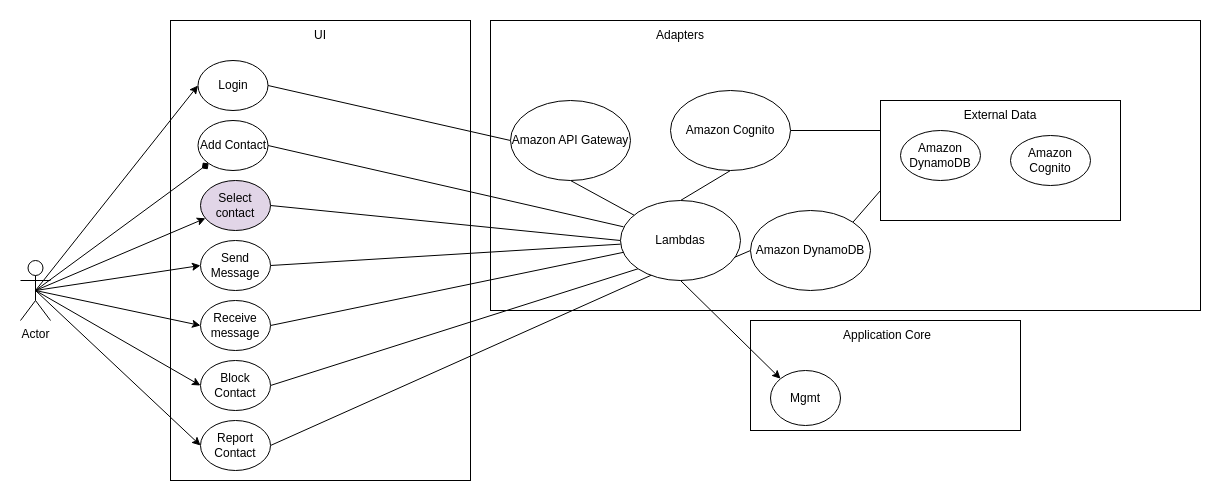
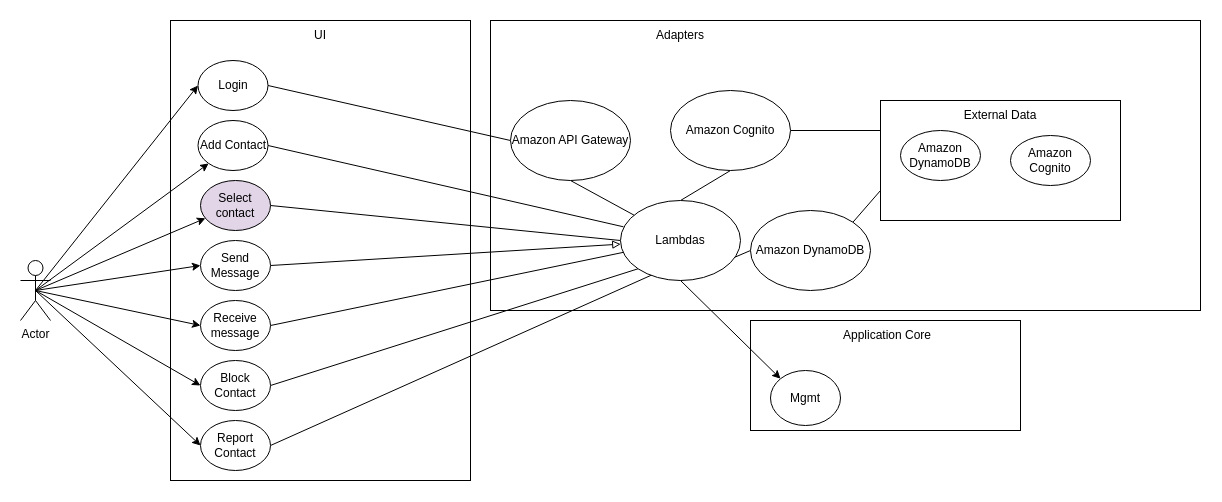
  <mxCell id="0" />
  <mxCell id="1" parent="0" />
  <mxCell id="2" value="" style="rounded=0;whiteSpace=wrap;html=1;" vertex="1" parent="1"><mxGeometry x="750" y="320" width="270" height="110" as="geometry" /></mxCell>
  <mxCell id="3" value="" style="rounded=0;whiteSpace=wrap;html=1;" vertex="1" parent="1"><mxGeometry x="490" y="20" width="710" height="290" as="geometry" /></mxCell>
  <mxCell id="4" value="" style="rounded=0;whiteSpace=wrap;html=1;" vertex="1" parent="1"><mxGeometry x="170" y="20" width="300" height="460" as="geometry" /></mxCell>
  <mxCell id="5" style="rounded=0;orthogonalLoop=1;jettySize=auto;html=1;exitX=0.5;exitY=0.5;exitDx=0;exitDy=0;exitPerimeter=0;entryX=0;entryY=0.5;entryDx=0;entryDy=0;" edge="1" parent="1" source="12" target="14"><mxGeometry relative="1" as="geometry" /></mxCell>
- <mxCell id="6" style="rounded=0;orthogonalLoop=1;jettySize=auto;html=1;exitX=0.5;exitY=0.5;exitDx=0;exitDy=0;exitPerimeter=0;endArrow=diamond;" edge="1" parent="1" source="12" target="22"><mxGeometry relative="1" as="geometry" /></mxCell>
+ <mxCell id="6" style="rounded=0;orthogonalLoop=1;jettySize=auto;html=1;exitX=0.5;exitY=0.5;exitDx=0;exitDy=0;exitPerimeter=0;" edge="1" parent="1" source="12" target="22"><mxGeometry relative="1" as="geometry" /></mxCell>
  <mxCell id="7" style="rounded=0;orthogonalLoop=1;jettySize=auto;html=1;exitX=0.5;exitY=0.5;exitDx=0;exitDy=0;exitPerimeter=0;" edge="1" parent="1" source="12" target="18"><mxGeometry relative="1" as="geometry" /></mxCell>
  <mxCell id="8" style="rounded=0;orthogonalLoop=1;jettySize=auto;html=1;exitX=0.5;exitY=0.5;exitDx=0;exitDy=0;exitPerimeter=0;entryX=0;entryY=0.5;entryDx=0;entryDy=0;" edge="1" parent="1" source="12" target="16"><mxGeometry relative="1" as="geometry" /></mxCell>
  <mxCell id="9" style="rounded=0;orthogonalLoop=1;jettySize=auto;html=1;exitX=0.5;exitY=0.5;exitDx=0;exitDy=0;exitPerimeter=0;entryX=0;entryY=0.5;entryDx=0;entryDy=0;" edge="1" parent="1" source="12" target="20"><mxGeometry relative="1" as="geometry" /></mxCell>
  <mxCell id="10" style="rounded=0;orthogonalLoop=1;jettySize=auto;html=1;exitX=0.5;exitY=0.5;exitDx=0;exitDy=0;exitPerimeter=0;entryX=0;entryY=0.5;entryDx=0;entryDy=0;" edge="1" parent="1" source="12" target="24"><mxGeometry relative="1" as="geometry" /></mxCell>
  <mxCell id="11" style="rounded=0;orthogonalLoop=1;jettySize=auto;html=1;exitX=0.5;exitY=0.5;exitDx=0;exitDy=0;exitPerimeter=0;entryX=0;entryY=0.5;entryDx=0;entryDy=0;" edge="1" parent="1" source="12" target="26"><mxGeometry relative="1" as="geometry" /></mxCell>
  <mxCell id="12" value="Actor" style="shape=umlActor;verticalLabelPosition=bottom;verticalAlign=top;html=1;outlineConnect=0;" vertex="1" parent="1"><mxGeometry x="20" y="260" width="30" height="60" as="geometry" /></mxCell>
  <mxCell id="13" style="rounded=0;orthogonalLoop=1;jettySize=auto;html=1;exitX=1;exitY=0.5;exitDx=0;exitDy=0;entryX=0;entryY=0.5;entryDx=0;entryDy=0;endArrow=none;endFill=0;" edge="1" parent="1" source="14" target="35"><mxGeometry relative="1" as="geometry" /></mxCell>
  <mxCell id="14" value="Login" style="ellipse;whiteSpace=wrap;html=1;" vertex="1" parent="1"><mxGeometry x="197.5" y="60" width="70" height="50" as="geometry" /></mxCell>
- <mxCell id="15" style="rounded=0;orthogonalLoop=1;jettySize=auto;html=1;exitX=1;exitY=0.5;exitDx=0;exitDy=0;endArrow=none;endFill=0;" edge="1" parent="1" source="16" target="33"><mxGeometry relative="1" as="geometry" /></mxCell>
+ <mxCell id="15" style="rounded=0;orthogonalLoop=1;jettySize=auto;html=1;exitX=1;exitY=0.5;exitDx=0;exitDy=0;endArrow=block;endFill=0;" edge="1" parent="1" source="16" target="33"><mxGeometry relative="1" as="geometry" /></mxCell>
  <mxCell id="16" value="Send Message" style="ellipse;whiteSpace=wrap;html=1;" vertex="1" parent="1"><mxGeometry x="200" y="240" width="70" height="50" as="geometry" /></mxCell>
  <mxCell id="17" style="rounded=0;orthogonalLoop=1;jettySize=auto;html=1;exitX=1;exitY=0.5;exitDx=0;exitDy=0;entryX=0;entryY=0.5;entryDx=0;entryDy=0;endArrow=none;endFill=0;" edge="1" parent="1" source="18" target="33"><mxGeometry relative="1" as="geometry" /></mxCell>
  <mxCell id="18" value="Select contact" style="ellipse;whiteSpace=wrap;html=1;fillColor=#e1d5e7;" vertex="1" parent="1"><mxGeometry x="200" y="180" width="70" height="50" as="geometry" /></mxCell>
  <mxCell id="19" style="rounded=0;orthogonalLoop=1;jettySize=auto;html=1;exitX=1;exitY=0.5;exitDx=0;exitDy=0;endArrow=none;endFill=0;" edge="1" parent="1" source="20" target="33"><mxGeometry relative="1" as="geometry"><mxPoint x="620" y="240" as="targetPoint" /></mxGeometry></mxCell>
  <mxCell id="20" value="Receive message" style="ellipse;whiteSpace=wrap;html=1;" vertex="1" parent="1"><mxGeometry x="200" y="300" width="70" height="50" as="geometry" /></mxCell>
  <mxCell id="21" style="rounded=0;orthogonalLoop=1;jettySize=auto;html=1;exitX=1;exitY=0.5;exitDx=0;exitDy=0;entryX=0.025;entryY=0.329;entryDx=0;entryDy=0;entryPerimeter=0;endArrow=none;endFill=0;" edge="1" parent="1" source="22" target="33"><mxGeometry relative="1" as="geometry" /></mxCell>
  <mxCell id="22" value="Add Contact" style="ellipse;whiteSpace=wrap;html=1;" vertex="1" parent="1"><mxGeometry x="197.5" y="120" width="70" height="50" as="geometry" /></mxCell>
  <mxCell id="23" style="rounded=0;orthogonalLoop=1;jettySize=auto;html=1;exitX=1;exitY=0.5;exitDx=0;exitDy=0;entryX=0;entryY=1;entryDx=0;entryDy=0;endArrow=none;endFill=0;" edge="1" parent="1" source="24" target="33"><mxGeometry relative="1" as="geometry" /></mxCell>
  <mxCell id="24" value="Block Contact" style="ellipse;whiteSpace=wrap;html=1;" vertex="1" parent="1"><mxGeometry x="200" y="360" width="70" height="50" as="geometry" /></mxCell>
  <mxCell id="25" style="rounded=0;orthogonalLoop=1;jettySize=auto;html=1;exitX=1;exitY=0.5;exitDx=0;exitDy=0;entryX=0.264;entryY=0.929;entryDx=0;entryDy=0;entryPerimeter=0;endArrow=none;endFill=0;" edge="1" parent="1" source="26" target="33"><mxGeometry relative="1" as="geometry" /></mxCell>
  <mxCell id="26" value="Report Contact" style="ellipse;whiteSpace=wrap;html=1;" vertex="1" parent="1"><mxGeometry x="200" y="420" width="70" height="50" as="geometry" /></mxCell>
  <mxCell id="27" value="UI" style="text;html=1;strokeColor=none;fillColor=none;align=center;verticalAlign=middle;whiteSpace=wrap;rounded=0;" vertex="1" parent="1"><mxGeometry x="290" y="20" width="60" height="30" as="geometry" /></mxCell>
  <mxCell id="28" value="Adapters" style="text;html=1;strokeColor=none;fillColor=none;align=center;verticalAlign=middle;whiteSpace=wrap;rounded=0;" vertex="1" parent="1"><mxGeometry x="650" y="20" width="60" height="30" as="geometry" /></mxCell>
  <mxCell id="29" style="rounded=0;orthogonalLoop=1;jettySize=auto;html=1;exitX=1;exitY=1;exitDx=0;exitDy=0;endArrow=none;endFill=0;" edge="1" parent="1" source="33" target="33"><mxGeometry relative="1" as="geometry" /></mxCell>
  <mxCell id="30" style="rounded=0;orthogonalLoop=1;jettySize=auto;html=1;exitX=0.5;exitY=1;exitDx=0;exitDy=0;entryX=0;entryY=0.5;entryDx=0;entryDy=0;endArrow=none;endFill=0;" edge="1" parent="1" source="33" target="39"><mxGeometry relative="1" as="geometry" /></mxCell>
  <mxCell id="31" style="rounded=0;orthogonalLoop=1;jettySize=auto;html=1;exitX=0.5;exitY=1;exitDx=0;exitDy=0;entryX=0;entryY=0;entryDx=0;entryDy=0;" edge="1" parent="1" source="33" target="46"><mxGeometry relative="1" as="geometry" /></mxCell>
  <mxCell id="32" style="rounded=0;orthogonalLoop=1;jettySize=auto;html=1;exitX=0.5;exitY=0;exitDx=0;exitDy=0;entryX=0.5;entryY=1;entryDx=0;entryDy=0;endArrow=none;endFill=0;" edge="1" parent="1" source="33" target="37"><mxGeometry relative="1" as="geometry" /></mxCell>
  <mxCell id="33" value="Lambdas" style="ellipse;whiteSpace=wrap;html=1;" vertex="1" parent="1"><mxGeometry x="620" y="200" width="120" height="80" as="geometry" /></mxCell>
  <mxCell id="34" style="rounded=0;orthogonalLoop=1;jettySize=auto;html=1;exitX=0.5;exitY=1;exitDx=0;exitDy=0;endArrow=none;endFill=0;" edge="1" parent="1" source="35" target="33"><mxGeometry relative="1" as="geometry" /></mxCell>
  <mxCell id="35" value="Amazon API Gateway" style="ellipse;whiteSpace=wrap;html=1;" vertex="1" parent="1"><mxGeometry x="510" y="100" width="120" height="80" as="geometry" /></mxCell>
  <mxCell id="36" style="rounded=0;orthogonalLoop=1;jettySize=auto;html=1;exitX=1;exitY=0.5;exitDx=0;exitDy=0;entryX=0;entryY=0.25;entryDx=0;entryDy=0;endArrow=none;endFill=0;" edge="1" parent="1" source="37" target="40"><mxGeometry relative="1" as="geometry" /></mxCell>
  <mxCell id="37" value="Amazon Cognito" style="ellipse;whiteSpace=wrap;html=1;" vertex="1" parent="1"><mxGeometry x="670" y="90" width="120" height="80" as="geometry" /></mxCell>
  <mxCell id="38" style="rounded=0;orthogonalLoop=1;jettySize=auto;html=1;exitX=1;exitY=0;exitDx=0;exitDy=0;entryX=0;entryY=0.75;entryDx=0;entryDy=0;endArrow=none;endFill=0;" edge="1" parent="1" source="39" target="40"><mxGeometry relative="1" as="geometry" /></mxCell>
  <mxCell id="39" value="Amazon DynamoDB" style="ellipse;whiteSpace=wrap;html=1;" vertex="1" parent="1"><mxGeometry x="750" y="210" width="120" height="80" as="geometry" /></mxCell>
  <mxCell id="40" value="" style="rounded=0;whiteSpace=wrap;html=1;" vertex="1" parent="1"><mxGeometry x="880" y="100" width="240" height="120" as="geometry" /></mxCell>
  <mxCell id="41" value="External Data" style="text;html=1;strokeColor=none;fillColor=none;align=center;verticalAlign=middle;whiteSpace=wrap;rounded=0;" vertex="1" parent="1"><mxGeometry x="950" y="100" width="100" height="30" as="geometry" /></mxCell>
  <mxCell id="42" value="Amazon DynamoDB" style="ellipse;whiteSpace=wrap;html=1;" vertex="1" parent="1"><mxGeometry x="900" y="130" width="80" height="50" as="geometry" /></mxCell>
  <mxCell id="43" value="Amazon Cognito" style="ellipse;whiteSpace=wrap;html=1;" vertex="1" parent="1"><mxGeometry x="1010" y="135" width="80" height="50" as="geometry" /></mxCell>
  <mxCell id="44" style="edgeStyle=orthogonalEdgeStyle;rounded=0;orthogonalLoop=1;jettySize=auto;html=1;exitX=0.5;exitY=1;exitDx=0;exitDy=0;" edge="1" parent="1" source="3" target="3"><mxGeometry relative="1" as="geometry" /></mxCell>
  <mxCell id="45" value="Application Core" style="text;html=1;strokeColor=none;fillColor=none;align=center;verticalAlign=middle;whiteSpace=wrap;rounded=0;" vertex="1" parent="1"><mxGeometry x="837" y="320" width="100" height="30" as="geometry" /></mxCell>
  <mxCell id="46" value="Mgmt" style="ellipse;whiteSpace=wrap;html=1;" vertex="1" parent="1"><mxGeometry x="770" y="370" width="70" height="55" as="geometry" /></mxCell>
